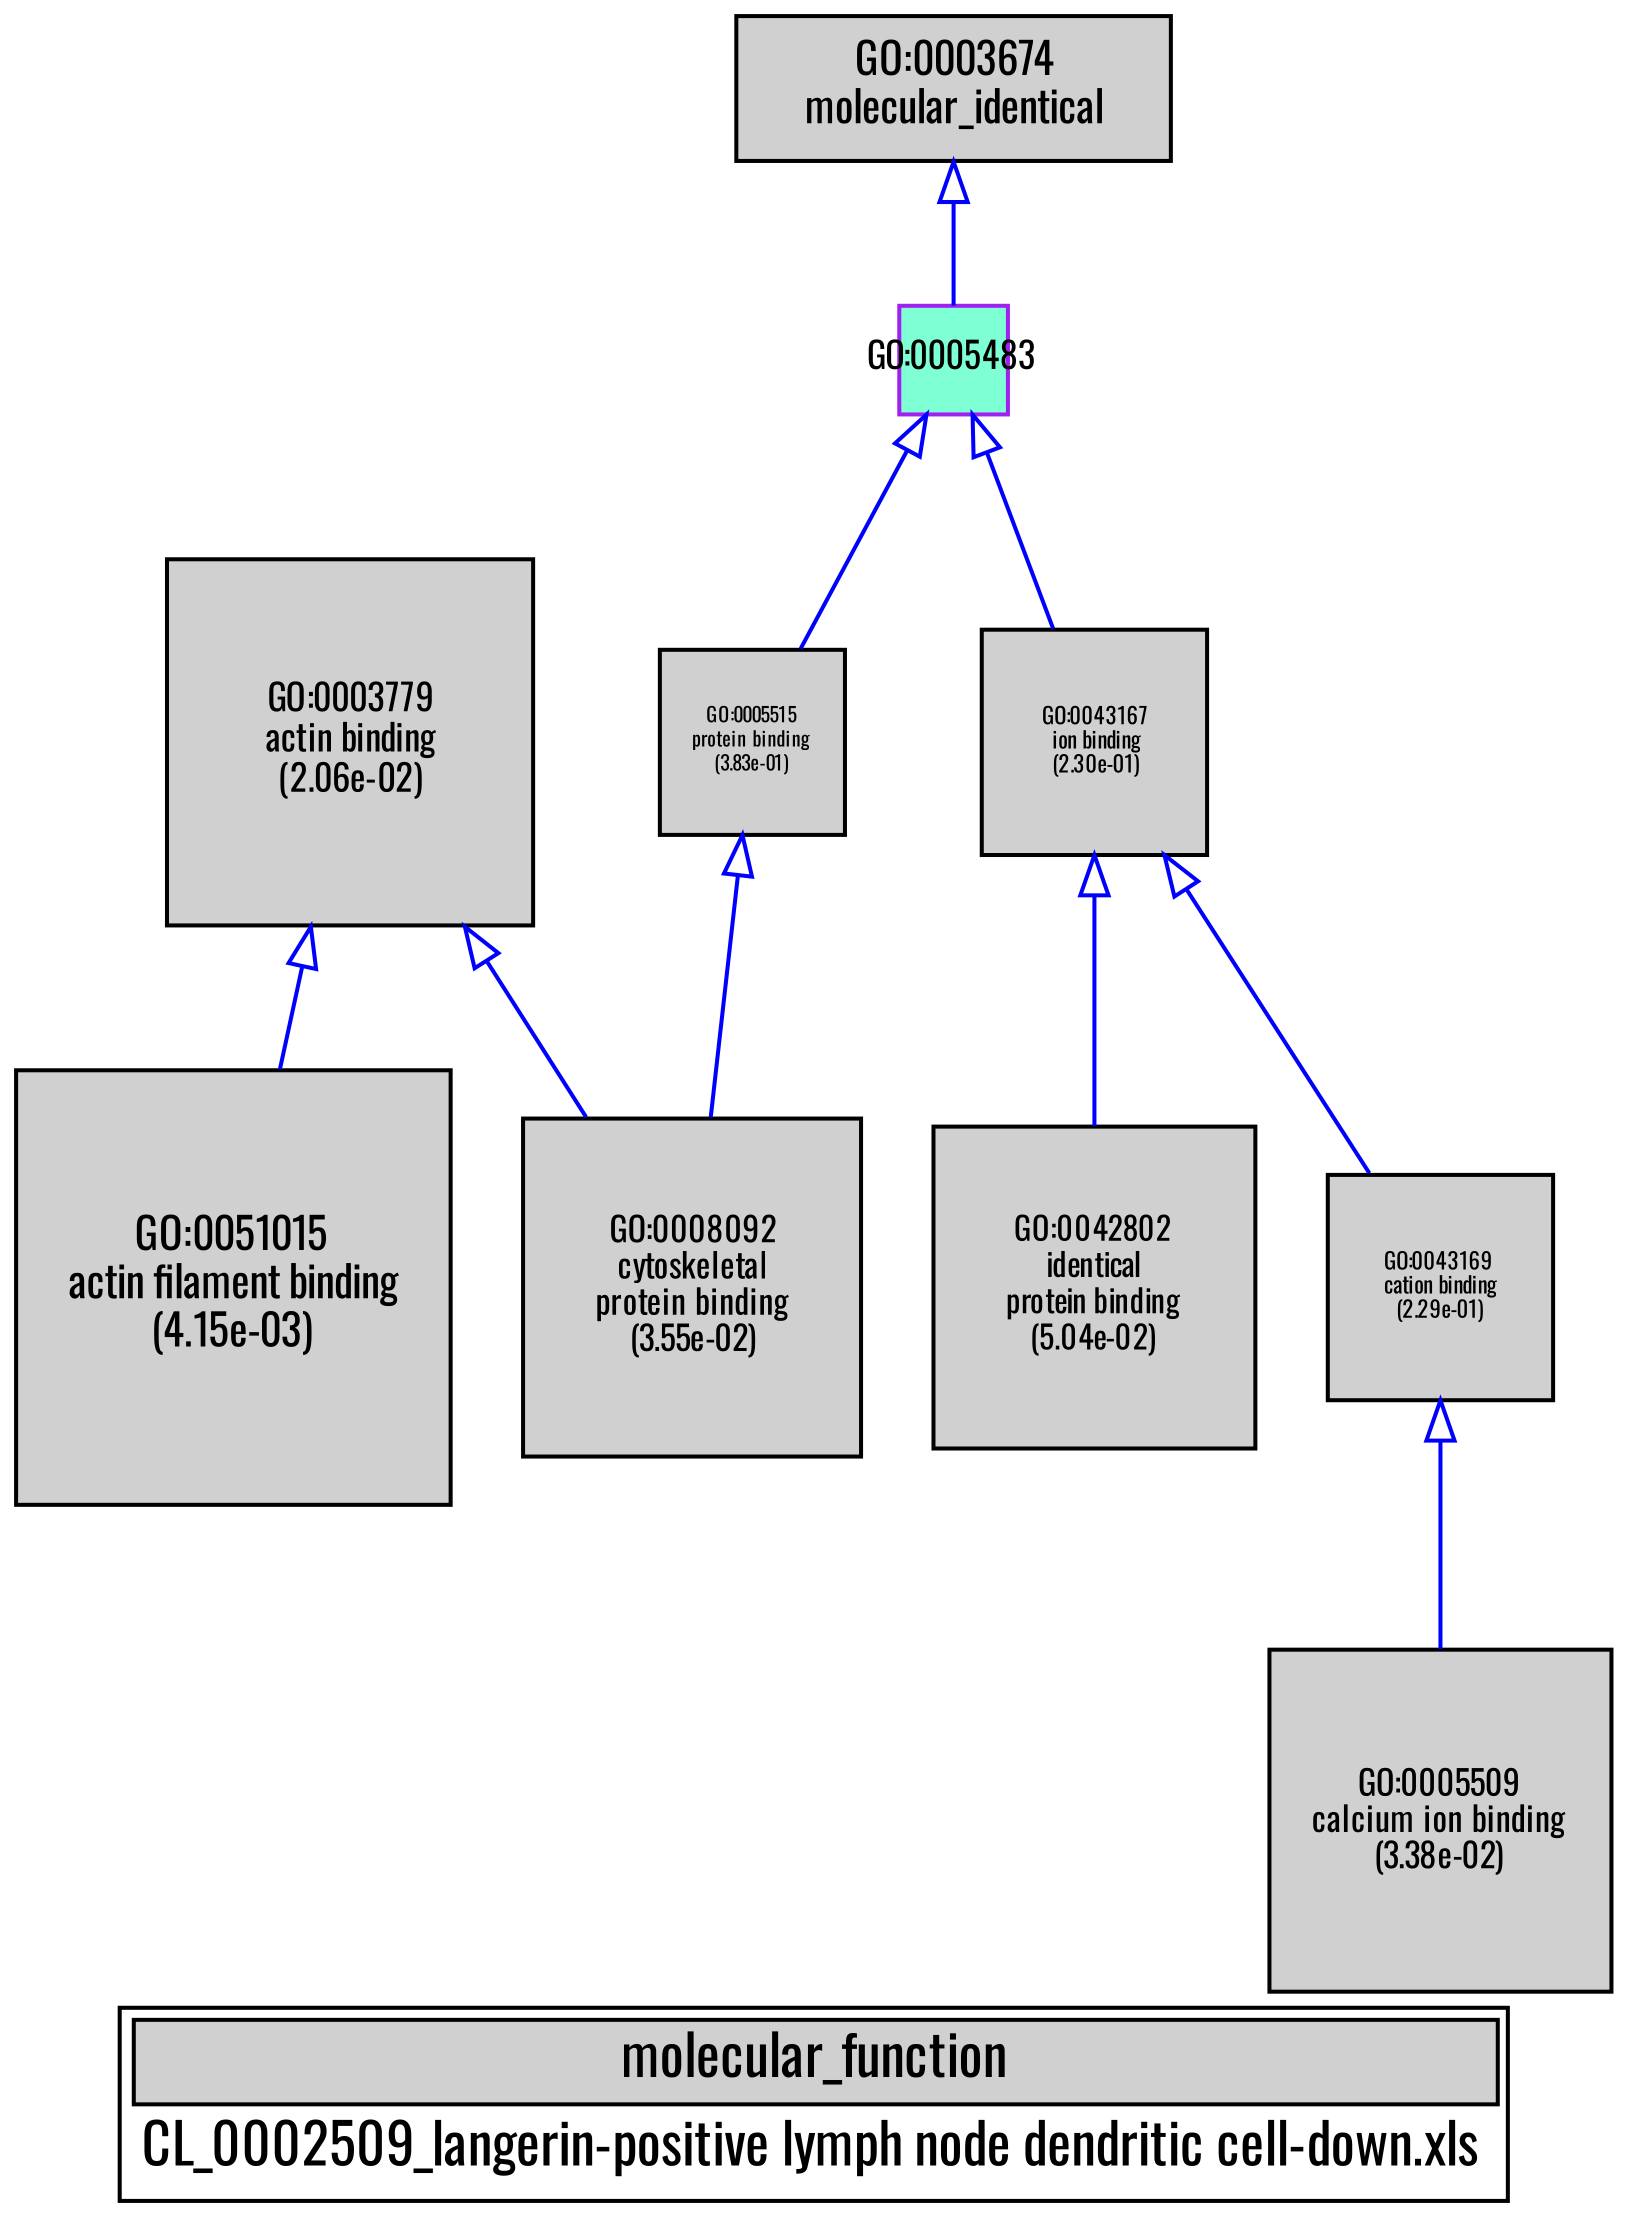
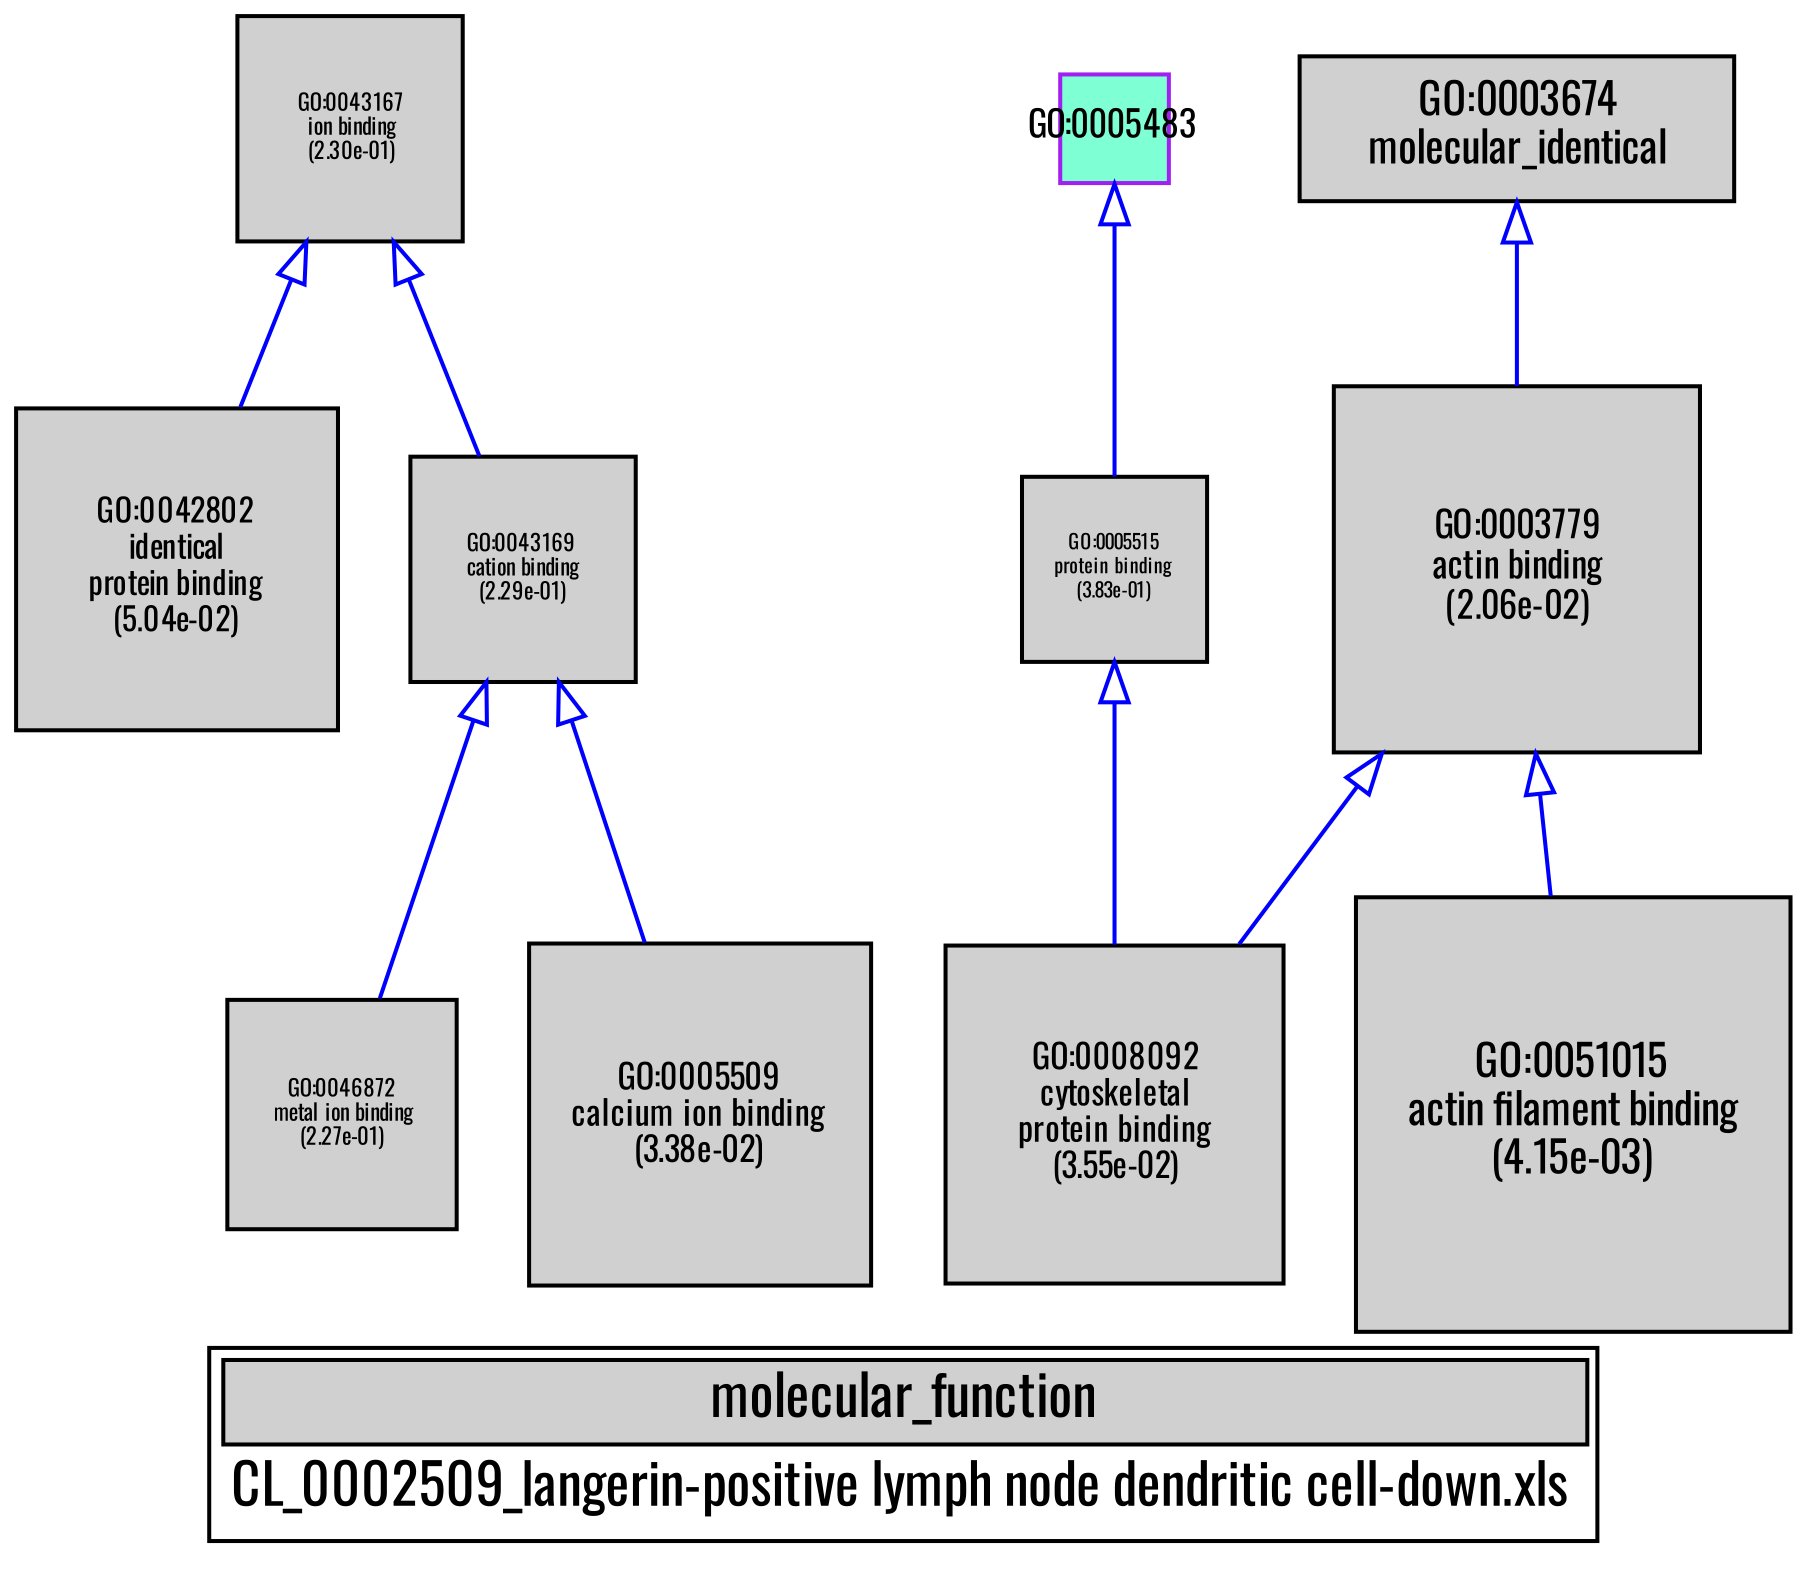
  digraph {
    bgcolor="#FFFFFF"
    fontname=Oswald
    label=<<TABLE COLOR="black" BGCOLOR="white"><TR><TD COLSPAN="2" BGCOLOR="#D0D0D0"><FONT COLOR="black">molecular_function</FONT></TD></TR><TR><TD BORDER="0">CL_0002509_langerin-positive lymph node dendritic cell-down.xls</TD></TR></TABLE>>
    node [color=black fillcolor="#D0D0D0" fixedsize=true fontcolor=black fontname=Oswald fontsize=10.8 shape=box style=filled]
    edge [arrowtail=empty color=blue dir=back fontname=Oswald weight=5.0]
+   n1 [fontsize=5.65135122317 height=0.784909892107 label=<<TABLE BORDER="0"><TR><TD>GO:0046872<BR/>metal ion binding<BR/>(2.27e-01)</TD></TR></TABLE>> width=0.784909892107]
    n2 [fontsize=8.49659777918 height=1.18008302489 label=<<TABLE BORDER="0"><TR><TD>GO:0005509<BR/>calcium ion binding<BR/>(3.38e-02)</TD></TR></TABLE>> width=1.18008302489]
    n3 [fontsize=7.98622836493 height=1.10919838402 label=<<TABLE BORDER="0"><TR><TD>GO:0042802<BR/>identical<BR/>protein binding<BR/>(5.04e-02)</TD></TR></TABLE>> width=1.10919838402]
    n4 [height=1.5 label=<<TABLE BORDER="0"><TR><TD>GO:0051015<BR/>actin filament binding<BR/>(4.15e-03)</TD></TR></TABLE>> width=1.5]
    n5 [color=purple fillcolor=aquamarine fontsize=9 height=0.374030657005 label="GO:0005483" width=0.374030657005]
    n6 [label=<<TABLE BORDER="0"><TR><TD>GO:0003674<BR/>molecular_identical</TD></TR></TABLE>> width=1.5]
    n7 [fontsize=8.43536108604 height=1.17157792862 label=<<TABLE BORDER="0"><TR><TD>GO:0008092<BR/>cytoskeletal<BR/>protein binding<BR/>(3.55e-02)</TD></TR></TABLE>> width=1.17157792862]
    n8 [fontsize=5.0 height=0.634355047035 label=<<TABLE BORDER="0"><TR><TD>GO:0005515<BR/>protein binding<BR/>(3.83e-01)</TD></TR></TABLE>> width=0.634355047035]
    n9 [fontsize=5.63009195161 height=0.781957215501 label=<<TABLE BORDER="0"><TR><TD>GO:0043169<BR/>cation binding<BR/>(2.29e-01)</TD></TR></TABLE>> width=0.781957215501]
    n10 [fontsize=9.0945068403 height=1.26312595004 label=<<TABLE BORDER="0"><TR><TD>GO:0003779<BR/>actin binding<BR/>(2.06e-02)</TD></TR></TABLE>> width=1.26312595004]
    n11 [fontsize=5.62341168784 height=0.781029401089 label=<<TABLE BORDER="0"><TR><TD>GO:0043167<BR/>ion binding<BR/>(2.30e-01)</TD></TR></TABLE>> width=0.781029401089]
    subgraph sub_1 {
+     n1
      n2
      n3
      n4
      n5
      n6
      n7
      n8
      n9
      n10
      n11
    }
    subgraph sub_2 {
      subgraph sub_3 {
        subgraph sub_4 {
        }
        subgraph sub_5 {
        }
      }
      subgraph sub_6 {
      }
      subgraph sub_7 {
+       n1
        n2
        n3
        n4
        n5
        n6
        n7
        n8
        n9
        n10
        n11
      }
    }
    n5 -> n8
-   n5 -> n11
-   n6 -> n5
+   n6 -> n10
    n8 -> n7
+   n9 -> n1
    n9 -> n2
    n10 -> n4
    n10 -> n7
    n11 -> n3
    n11 -> n9
  }
